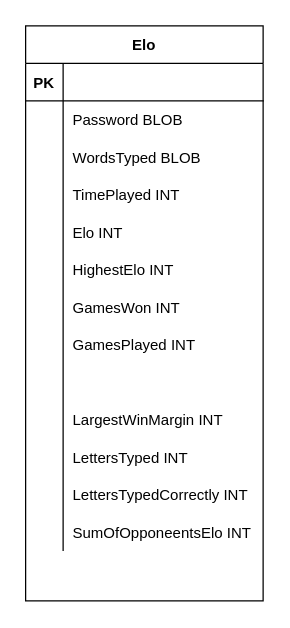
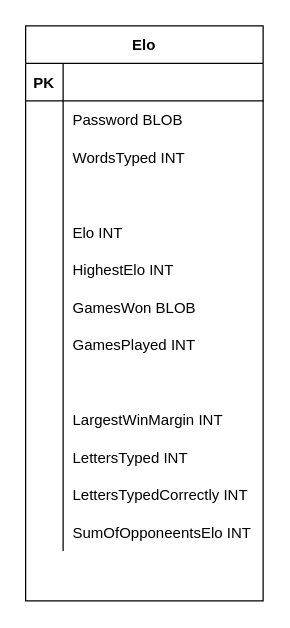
  <mxCell id="0" />
  <mxCell id="1" parent="0" />
  <mxCell id="2" value="Elo" style="shape=table;startSize=30;container=1;collapsible=1;childLayout=tableLayout;fixedRows=1;rowLines=0;fontStyle=1;align=center;resizeLast=1;" vertex="1" parent="1"><mxGeometry x="20" y="20" width="190" height="460" as="geometry" /></mxCell>
  <mxCell id="3" value="" style="shape=partialRectangle;collapsible=0;dropTarget=0;pointerEvents=0;fillColor=none;top=0;left=0;bottom=1;right=0;points=[[0,0.5],[1,0.5]];portConstraint=eastwest;" vertex="1" parent="2"><mxGeometry y="30" width="190" height="30" as="geometry" /></mxCell>
  <mxCell id="4" value="PK" style="shape=partialRectangle;connectable=0;fillColor=none;top=0;left=0;bottom=0;right=0;fontStyle=1;overflow=hidden;" vertex="1" parent="3"><mxGeometry width="30" height="30" as="geometry"><mxRectangle width="30" height="30" as="alternateBounds" /></mxGeometry></mxCell>
  <mxCell id="5" value="" style="shape=partialRectangle;collapsible=0;dropTarget=0;pointerEvents=0;fillColor=none;top=0;left=0;bottom=0;right=0;points=[[0,0.5],[1,0.5]];portConstraint=eastwest;" vertex="1" parent="2"><mxGeometry y="60" width="190" height="30" as="geometry" /></mxCell>
  <mxCell id="6" value="" style="shape=partialRectangle;connectable=0;fillColor=none;top=0;left=0;bottom=0;right=0;editable=1;overflow=hidden;" vertex="1" parent="5"><mxGeometry width="30" height="30" as="geometry"><mxRectangle width="30" height="30" as="alternateBounds" /></mxGeometry></mxCell>
  <mxCell id="7" value="Password BLOB" style="shape=partialRectangle;connectable=0;fillColor=none;top=0;left=0;bottom=0;right=0;align=left;spacingLeft=6;overflow=hidden;" vertex="1" parent="5"><mxGeometry x="30" width="160" height="30" as="geometry"><mxRectangle width="160" height="30" as="alternateBounds" /></mxGeometry></mxCell>
  <mxCell id="8" value="" style="shape=partialRectangle;collapsible=0;dropTarget=0;pointerEvents=0;fillColor=none;top=0;left=0;bottom=0;right=0;points=[[0,0.5],[1,0.5]];portConstraint=eastwest;" vertex="1" parent="2"><mxGeometry y="90" width="190" height="30" as="geometry" /></mxCell>
  <mxCell id="9" value="" style="shape=partialRectangle;connectable=0;fillColor=none;top=0;left=0;bottom=0;right=0;editable=1;overflow=hidden;" vertex="1" parent="8"><mxGeometry width="30" height="30" as="geometry"><mxRectangle width="30" height="30" as="alternateBounds" /></mxGeometry></mxCell>
- <mxCell id="10" value="WordsTyped BLOB" style="shape=partialRectangle;connectable=0;fillColor=none;top=0;left=0;bottom=0;right=0;align=left;spacingLeft=6;overflow=hidden;" vertex="1" parent="8"><mxGeometry x="30" width="160" height="30" as="geometry"><mxRectangle width="160" height="30" as="alternateBounds" /></mxGeometry></mxCell>
+ <mxCell id="10" value="WordsTyped INT" style="shape=partialRectangle;connectable=0;fillColor=none;top=0;left=0;bottom=0;right=0;align=left;spacingLeft=6;overflow=hidden;" vertex="1" parent="8"><mxGeometry x="30" width="160" height="30" as="geometry"><mxRectangle width="160" height="30" as="alternateBounds" /></mxGeometry></mxCell>
  <mxCell id="11" value="" style="shape=partialRectangle;collapsible=0;dropTarget=0;pointerEvents=0;fillColor=none;top=0;left=0;bottom=0;right=0;points=[[0,0.5],[1,0.5]];portConstraint=eastwest;" vertex="1" parent="2"><mxGeometry y="120" width="190" height="30" as="geometry" /></mxCell>
  <mxCell id="12" value="" style="shape=partialRectangle;connectable=0;fillColor=none;top=0;left=0;bottom=0;right=0;editable=1;overflow=hidden;" vertex="1" parent="11"><mxGeometry width="30" height="30" as="geometry"><mxRectangle width="30" height="30" as="alternateBounds" /></mxGeometry></mxCell>
- <mxCell id="13" value="TimePlayed INT" style="shape=partialRectangle;connectable=0;fillColor=none;top=0;left=0;bottom=0;right=0;align=left;spacingLeft=6;overflow=hidden;" vertex="1" parent="11"><mxGeometry x="30" width="160" height="30" as="geometry"><mxRectangle width="160" height="30" as="alternateBounds" /></mxGeometry></mxCell>
  <mxCell id="14" value="" style="shape=partialRectangle;collapsible=0;dropTarget=0;pointerEvents=0;fillColor=none;top=0;left=0;bottom=0;right=0;points=[[0,0.5],[1,0.5]];portConstraint=eastwest;" vertex="1" parent="2"><mxGeometry y="150" width="190" height="30" as="geometry" /></mxCell>
  <mxCell id="15" value="" style="shape=partialRectangle;connectable=0;fillColor=none;top=0;left=0;bottom=0;right=0;editable=1;overflow=hidden;" vertex="1" parent="14"><mxGeometry width="30" height="30" as="geometry"><mxRectangle width="30" height="30" as="alternateBounds" /></mxGeometry></mxCell>
  <mxCell id="16" value="Elo INT" style="shape=partialRectangle;connectable=0;fillColor=none;top=0;left=0;bottom=0;right=0;align=left;spacingLeft=6;overflow=hidden;" vertex="1" parent="14"><mxGeometry x="30" width="160" height="30" as="geometry"><mxRectangle width="160" height="30" as="alternateBounds" /></mxGeometry></mxCell>
  <mxCell id="17" value="" style="shape=partialRectangle;collapsible=0;dropTarget=0;pointerEvents=0;fillColor=none;top=0;left=0;bottom=0;right=0;points=[[0,0.5],[1,0.5]];portConstraint=eastwest;" vertex="1" parent="2"><mxGeometry y="180" width="190" height="30" as="geometry" /></mxCell>
  <mxCell id="18" value="" style="shape=partialRectangle;connectable=0;fillColor=none;top=0;left=0;bottom=0;right=0;editable=1;overflow=hidden;" vertex="1" parent="17"><mxGeometry width="30" height="30" as="geometry"><mxRectangle width="30" height="30" as="alternateBounds" /></mxGeometry></mxCell>
  <mxCell id="19" value="HighestElo INT" style="shape=partialRectangle;connectable=0;fillColor=none;top=0;left=0;bottom=0;right=0;align=left;spacingLeft=6;overflow=hidden;" vertex="1" parent="17"><mxGeometry x="30" width="160" height="30" as="geometry"><mxRectangle width="160" height="30" as="alternateBounds" /></mxGeometry></mxCell>
  <mxCell id="20" value="" style="shape=partialRectangle;collapsible=0;dropTarget=0;pointerEvents=0;fillColor=none;top=0;left=0;bottom=0;right=0;points=[[0,0.5],[1,0.5]];portConstraint=eastwest;" vertex="1" parent="2"><mxGeometry y="210" width="190" height="30" as="geometry" /></mxCell>
  <mxCell id="21" value="" style="shape=partialRectangle;connectable=0;fillColor=none;top=0;left=0;bottom=0;right=0;editable=1;overflow=hidden;" vertex="1" parent="20"><mxGeometry width="30" height="30" as="geometry"><mxRectangle width="30" height="30" as="alternateBounds" /></mxGeometry></mxCell>
- <mxCell id="22" value="GamesWon INT" style="shape=partialRectangle;connectable=0;fillColor=none;top=0;left=0;bottom=0;right=0;align=left;spacingLeft=6;overflow=hidden;" vertex="1" parent="20"><mxGeometry x="30" width="160" height="30" as="geometry"><mxRectangle width="160" height="30" as="alternateBounds" /></mxGeometry></mxCell>
+ <mxCell id="22" value="GamesWon BLOB" style="shape=partialRectangle;connectable=0;fillColor=none;top=0;left=0;bottom=0;right=0;align=left;spacingLeft=6;overflow=hidden;" vertex="1" parent="20"><mxGeometry x="30" width="160" height="30" as="geometry"><mxRectangle width="160" height="30" as="alternateBounds" /></mxGeometry></mxCell>
  <mxCell id="23" value="" style="shape=partialRectangle;collapsible=0;dropTarget=0;pointerEvents=0;fillColor=none;top=0;left=0;bottom=0;right=0;points=[[0,0.5],[1,0.5]];portConstraint=eastwest;" vertex="1" parent="2"><mxGeometry y="240" width="190" height="30" as="geometry" /></mxCell>
  <mxCell id="24" value="" style="shape=partialRectangle;connectable=0;fillColor=none;top=0;left=0;bottom=0;right=0;editable=1;overflow=hidden;" vertex="1" parent="23"><mxGeometry width="30" height="30" as="geometry"><mxRectangle width="30" height="30" as="alternateBounds" /></mxGeometry></mxCell>
  <mxCell id="25" value="GamesPlayed INT" style="shape=partialRectangle;connectable=0;fillColor=none;top=0;left=0;bottom=0;right=0;align=left;spacingLeft=6;overflow=hidden;" vertex="1" parent="23"><mxGeometry x="30" width="160" height="30" as="geometry"><mxRectangle width="160" height="30" as="alternateBounds" /></mxGeometry></mxCell>
  <mxCell id="26" value="" style="shape=partialRectangle;collapsible=0;dropTarget=0;pointerEvents=0;fillColor=none;top=0;left=0;bottom=0;right=0;points=[[0,0.5],[1,0.5]];portConstraint=eastwest;" vertex="1" parent="2"><mxGeometry y="270" width="190" height="30" as="geometry" /></mxCell>
  <mxCell id="27" value="" style="shape=partialRectangle;connectable=0;fillColor=none;top=0;left=0;bottom=0;right=0;editable=1;overflow=hidden;" vertex="1" parent="26"><mxGeometry width="30" height="30" as="geometry"><mxRectangle width="30" height="30" as="alternateBounds" /></mxGeometry></mxCell>
  <mxCell id="28" value="" style="shape=partialRectangle;collapsible=0;dropTarget=0;pointerEvents=0;fillColor=none;top=0;left=0;bottom=0;right=0;points=[[0,0.5],[1,0.5]];portConstraint=eastwest;" vertex="1" parent="2"><mxGeometry y="300" width="190" height="30" as="geometry" /></mxCell>
  <mxCell id="29" value="" style="shape=partialRectangle;connectable=0;fillColor=none;top=0;left=0;bottom=0;right=0;editable=1;overflow=hidden;" vertex="1" parent="28"><mxGeometry width="30" height="30" as="geometry"><mxRectangle width="30" height="30" as="alternateBounds" /></mxGeometry></mxCell>
  <mxCell id="30" value="LargestWinMargin INT" style="shape=partialRectangle;connectable=0;fillColor=none;top=0;left=0;bottom=0;right=0;align=left;spacingLeft=6;overflow=hidden;" vertex="1" parent="28"><mxGeometry x="30" width="160" height="30" as="geometry"><mxRectangle width="160" height="30" as="alternateBounds" /></mxGeometry></mxCell>
  <mxCell id="31" value="" style="shape=partialRectangle;collapsible=0;dropTarget=0;pointerEvents=0;fillColor=none;top=0;left=0;bottom=0;right=0;points=[[0,0.5],[1,0.5]];portConstraint=eastwest;" vertex="1" parent="2"><mxGeometry y="330" width="190" height="30" as="geometry" /></mxCell>
  <mxCell id="32" value="" style="shape=partialRectangle;connectable=0;fillColor=none;top=0;left=0;bottom=0;right=0;editable=1;overflow=hidden;" vertex="1" parent="31"><mxGeometry width="30" height="30" as="geometry"><mxRectangle width="30" height="30" as="alternateBounds" /></mxGeometry></mxCell>
  <mxCell id="33" value="LettersTyped INT" style="shape=partialRectangle;connectable=0;fillColor=none;top=0;left=0;bottom=0;right=0;align=left;spacingLeft=6;overflow=hidden;" vertex="1" parent="31"><mxGeometry x="30" width="160" height="30" as="geometry"><mxRectangle width="160" height="30" as="alternateBounds" /></mxGeometry></mxCell>
  <mxCell id="34" value="" style="shape=partialRectangle;collapsible=0;dropTarget=0;pointerEvents=0;fillColor=none;top=0;left=0;bottom=0;right=0;points=[[0,0.5],[1,0.5]];portConstraint=eastwest;" vertex="1" parent="2"><mxGeometry y="360" width="190" height="30" as="geometry" /></mxCell>
  <mxCell id="35" value="" style="shape=partialRectangle;connectable=0;fillColor=none;top=0;left=0;bottom=0;right=0;editable=1;overflow=hidden;" vertex="1" parent="34"><mxGeometry width="30" height="30" as="geometry"><mxRectangle width="30" height="30" as="alternateBounds" /></mxGeometry></mxCell>
  <mxCell id="36" value="LettersTypedCorrectly INT" style="shape=partialRectangle;connectable=0;fillColor=none;top=0;left=0;bottom=0;right=0;align=left;spacingLeft=6;overflow=hidden;" vertex="1" parent="34"><mxGeometry x="30" width="160" height="30" as="geometry"><mxRectangle width="160" height="30" as="alternateBounds" /></mxGeometry></mxCell>
  <mxCell id="37" value="" style="shape=partialRectangle;collapsible=0;dropTarget=0;pointerEvents=0;fillColor=none;top=0;left=0;bottom=0;right=0;points=[[0,0.5],[1,0.5]];portConstraint=eastwest;" vertex="1" parent="2"><mxGeometry y="390" width="190" height="30" as="geometry" /></mxCell>
  <mxCell id="38" value="" style="shape=partialRectangle;connectable=0;fillColor=none;top=0;left=0;bottom=0;right=0;editable=1;overflow=hidden;" vertex="1" parent="37"><mxGeometry width="30" height="30" as="geometry"><mxRectangle width="30" height="30" as="alternateBounds" /></mxGeometry></mxCell>
  <mxCell id="39" value="SumOfOpponeentsElo INT" style="shape=partialRectangle;connectable=0;fillColor=none;top=0;left=0;bottom=0;right=0;align=left;spacingLeft=6;overflow=hidden;" vertex="1" parent="37"><mxGeometry x="30" width="160" height="30" as="geometry"><mxRectangle width="160" height="30" as="alternateBounds" /></mxGeometry></mxCell>
  <mxCell id="40" value="" style="shape=partialRectangle;collapsible=0;dropTarget=0;pointerEvents=0;fillColor=none;top=0;left=0;bottom=0;right=0;points=[[0,0.5],[1,0.5]];portConstraint=eastwest;" vertex="1" parent="2"><mxGeometry y="420" width="190" height="30" as="geometry" /></mxCell>
  <mxCell id="41" value="" style="shape=partialRectangle;connectable=0;fillColor=none;top=0;left=0;bottom=0;right=0;editable=1;overflow=hidden;" vertex="1" parent="40"><mxGeometry width="30" height="30" as="geometry"><mxRectangle width="30" height="30" as="alternateBounds" /></mxGeometry></mxCell>
